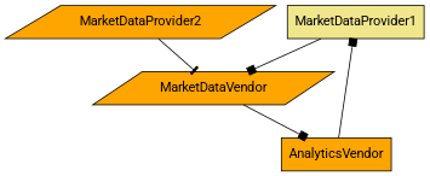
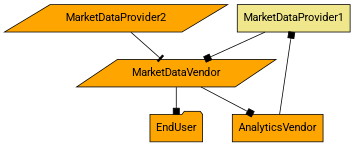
  digraph {
    fontname=Roboto
    node [fillcolor=orange fontname=Roboto shape=box style=filled]
    edge [arrowhead=box fontname=Roboto]
    MarketDataProvider1 [fillcolor=khaki]
    MarketDataVendor [shape=parallelogram]
    AnalyticsVendor
+   EndUser [shape=folder]
    MarketDataProvider2 [shape=parallelogram]
    MarketDataProvider1 -> MarketDataVendor
    MarketDataVendor -> AnalyticsVendor
+   MarketDataVendor -> EndUser
    AnalyticsVendor -> MarketDataProvider1
    MarketDataProvider2 -> MarketDataVendor [arrowhead=tee]
  }
